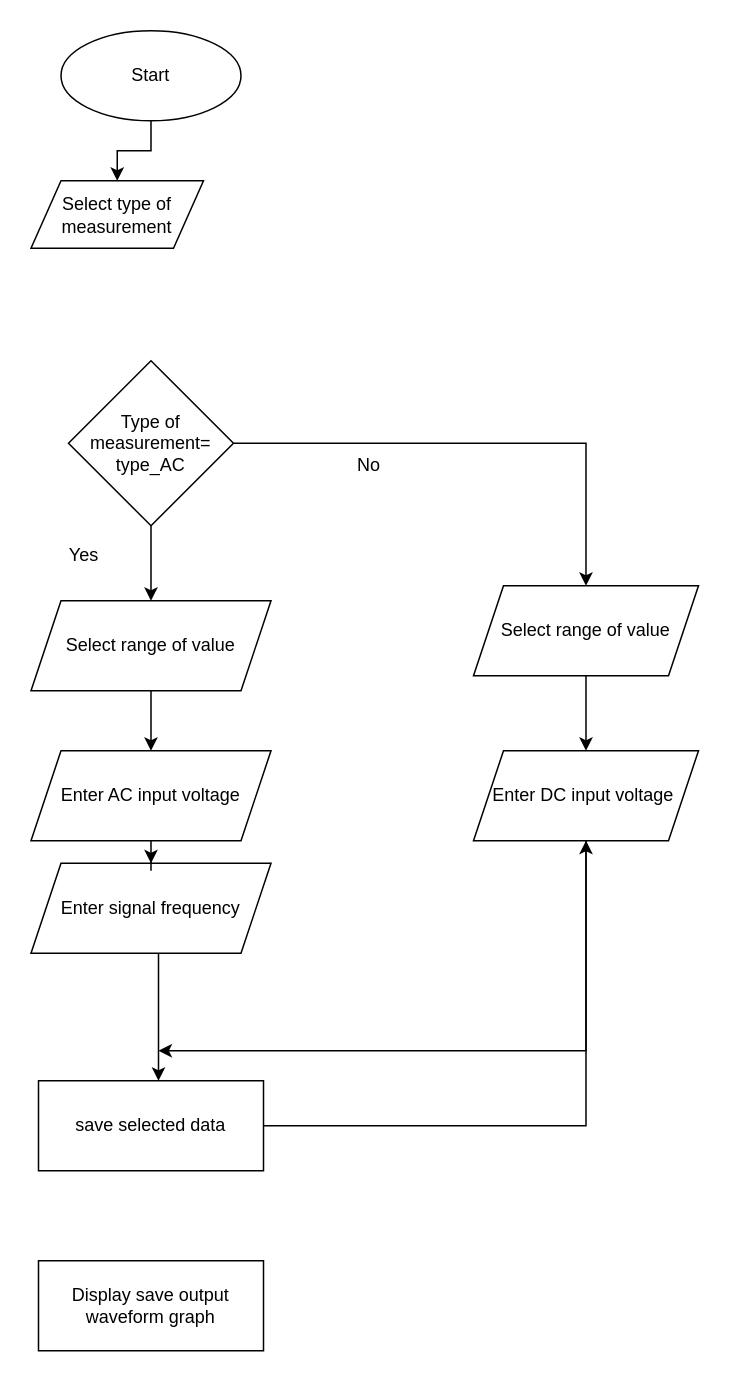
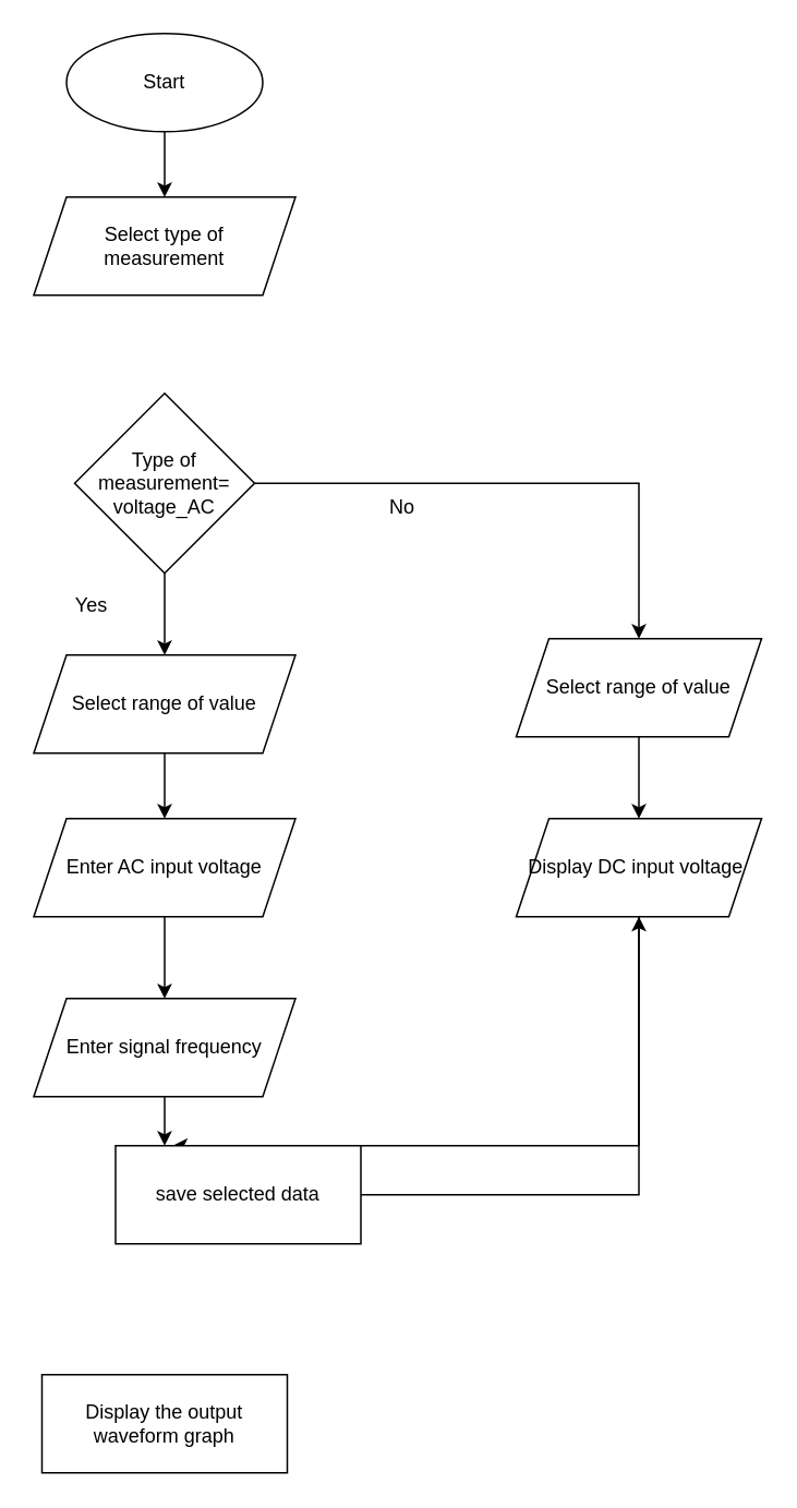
  <mxCell id="0" />
  <mxCell id="1" parent="0" />
  <mxCell id="2" value="" style="edgeStyle=orthogonalEdgeStyle;rounded=0;orthogonalLoop=1;jettySize=auto;html=1;" edge="1" parent="1" source="3" target="4"><mxGeometry relative="1" as="geometry" /></mxCell>
  <mxCell id="3" value="Start" style="ellipse;whiteSpace=wrap;html=1;" vertex="1" parent="1"><mxGeometry x="40" y="20" width="120" height="60" as="geometry" /></mxCell>
- <mxCell id="4" value="Select type of &lt;br&gt;measurement" style="shape=parallelogram;perimeter=parallelogramPerimeter;whiteSpace=wrap;html=1;fixedSize=1;" vertex="1" parent="1"><mxGeometry x="20" y="120" width="115" height="45" as="geometry" /></mxCell>
+ <mxCell id="4" value="Select type of &lt;br&gt;measurement" style="shape=parallelogram;perimeter=parallelogramPerimeter;whiteSpace=wrap;html=1;fixedSize=1;" vertex="1" parent="1"><mxGeometry x="20" y="120" width="160" height="60" as="geometry" /></mxCell>
  <mxCell id="5" value="" style="edgeStyle=orthogonalEdgeStyle;rounded=0;orthogonalLoop=1;jettySize=auto;html=1;" edge="1" parent="1" source="7" target="17"><mxGeometry relative="1" as="geometry" /></mxCell>
  <mxCell id="6" style="edgeStyle=orthogonalEdgeStyle;rounded=0;orthogonalLoop=1;jettySize=auto;html=1;" edge="1" parent="1" source="7" target="11"><mxGeometry relative="1" as="geometry" /></mxCell>
- <mxCell id="7" value="Type of&lt;br&gt;measurement=&lt;br&gt;type_AC" style="rhombus;whiteSpace=wrap;html=1;" vertex="1" parent="1"><mxGeometry x="45" y="240" width="110" height="110" as="geometry" /></mxCell>
+ <mxCell id="7" value="Type of&lt;br&gt;measurement=&lt;br&gt;voltage_AC" style="rhombus;whiteSpace=wrap;html=1;" vertex="1" parent="1"><mxGeometry x="45" y="240" width="110" height="110" as="geometry" /></mxCell>
  <mxCell id="8" value="" style="edgeStyle=orthogonalEdgeStyle;rounded=0;orthogonalLoop=1;jettySize=auto;html=1;" edge="1" parent="1" source="9" target="19"><mxGeometry relative="1" as="geometry"><Array as="points"><mxPoint x="105" y="700" /><mxPoint x="105" y="700" /></Array></mxGeometry></mxCell>
- <mxCell id="9" value="Enter signal frequency" style="shape=parallelogram;perimeter=parallelogramPerimeter;whiteSpace=wrap;html=1;fixedSize=1;" vertex="1" parent="1"><mxGeometry x="20" y="575" width="160" height="60" as="geometry" /></mxCell>
+ <mxCell id="9" value="Enter signal frequency" style="shape=parallelogram;perimeter=parallelogramPerimeter;whiteSpace=wrap;html=1;fixedSize=1;" vertex="1" parent="1"><mxGeometry x="20" y="610" width="160" height="60" as="geometry" /></mxCell>
  <mxCell id="10" value="" style="edgeStyle=orthogonalEdgeStyle;rounded=0;orthogonalLoop=1;jettySize=auto;html=1;" edge="1" parent="1" source="11" target="13"><mxGeometry relative="1" as="geometry" /></mxCell>
  <mxCell id="11" value="Select range of value" style="shape=parallelogram;perimeter=parallelogramPerimeter;whiteSpace=wrap;html=1;fixedSize=1;" vertex="1" parent="1"><mxGeometry x="315" y="390" width="150" height="60" as="geometry" /></mxCell>
  <mxCell id="12" style="edgeStyle=orthogonalEdgeStyle;rounded=0;orthogonalLoop=1;jettySize=auto;html=1;" edge="1" parent="1" source="13"><mxGeometry relative="1" as="geometry"><mxPoint x="105" y="700" as="targetPoint" /><Array as="points"><mxPoint x="390" y="680" /><mxPoint x="390" y="680" /></Array></mxGeometry></mxCell>
- <mxCell id="13" value="Enter DC input voltage&amp;nbsp;" style="shape=parallelogram;perimeter=parallelogramPerimeter;whiteSpace=wrap;html=1;fixedSize=1;" vertex="1" parent="1"><mxGeometry x="315" y="500" width="150" height="60" as="geometry" /></mxCell>
+ <mxCell id="13" value="Display DC input voltage&amp;nbsp;" style="shape=parallelogram;perimeter=parallelogramPerimeter;whiteSpace=wrap;html=1;fixedSize=1;" vertex="1" parent="1"><mxGeometry x="315" y="500" width="150" height="60" as="geometry" /></mxCell>
  <mxCell id="14" value="" style="edgeStyle=orthogonalEdgeStyle;rounded=0;orthogonalLoop=1;jettySize=auto;html=1;" edge="1" parent="1" source="15" target="9"><mxGeometry relative="1" as="geometry" /></mxCell>
  <mxCell id="15" value="Enter AC input voltage" style="shape=parallelogram;perimeter=parallelogramPerimeter;whiteSpace=wrap;html=1;fixedSize=1;" vertex="1" parent="1"><mxGeometry x="20" y="500" width="160" height="60" as="geometry" /></mxCell>
  <mxCell id="16" value="" style="edgeStyle=orthogonalEdgeStyle;rounded=0;orthogonalLoop=1;jettySize=auto;html=1;" edge="1" parent="1" source="17" target="15"><mxGeometry relative="1" as="geometry" /></mxCell>
  <mxCell id="17" value="Select range of value" style="shape=parallelogram;perimeter=parallelogramPerimeter;whiteSpace=wrap;html=1;fixedSize=1;" vertex="1" parent="1"><mxGeometry x="20" y="400" width="160" height="60" as="geometry" /></mxCell>
  <mxCell id="18" value="" style="edgeStyle=orthogonalEdgeStyle;rounded=0;orthogonalLoop=1;jettySize=auto;html=1;" edge="1" parent="1" source="19" target="13"><mxGeometry relative="1" as="geometry" /></mxCell>
- <mxCell id="19" value="save selected data" style="rounded=0;whiteSpace=wrap;html=1;" vertex="1" parent="1"><mxGeometry x="25" y="720" width="150" height="60" as="geometry" /></mxCell>
- <mxCell id="20" value="Display save output waveform graph" style="rounded=0;whiteSpace=wrap;html=1;" vertex="1" parent="1"><mxGeometry x="25" y="840" width="150" height="60" as="geometry" /></mxCell>
+ <mxCell id="19" value="save selected data" style="rounded=0;whiteSpace=wrap;html=1;" vertex="1" parent="1"><mxGeometry x="70" y="700" width="150" height="60" as="geometry" /></mxCell>
+ <mxCell id="20" value="Display the output waveform graph" style="rounded=0;whiteSpace=wrap;html=1;" vertex="1" parent="1"><mxGeometry x="25" y="840" width="150" height="60" as="geometry" /></mxCell>
  <mxCell id="21" value="Yes" style="text;html=1;align=center;verticalAlign=middle;resizable=0;points=[];autosize=1;" vertex="1" parent="1"><mxGeometry x="35" y="360" width="40" height="20" as="geometry" /></mxCell>
  <mxCell id="22" value="No" style="text;html=1;align=center;verticalAlign=middle;resizable=0;points=[];autosize=1;" vertex="1" parent="1"><mxGeometry x="230" y="300" width="30" height="20" as="geometry" /></mxCell>
